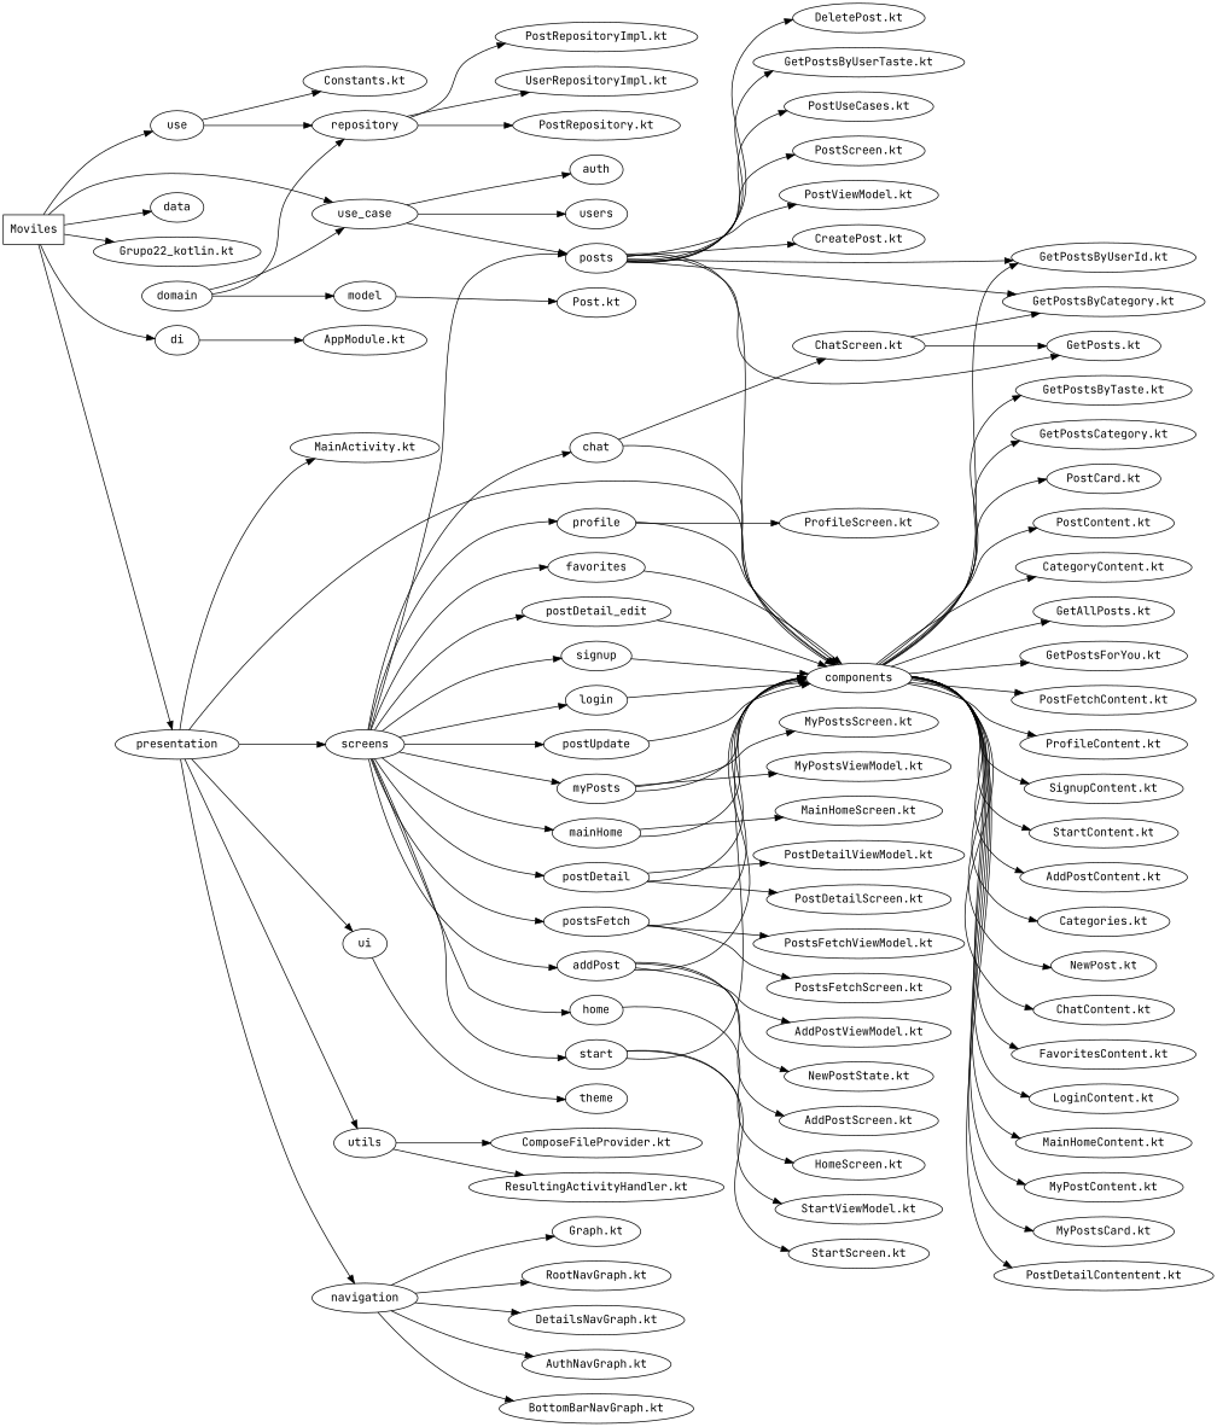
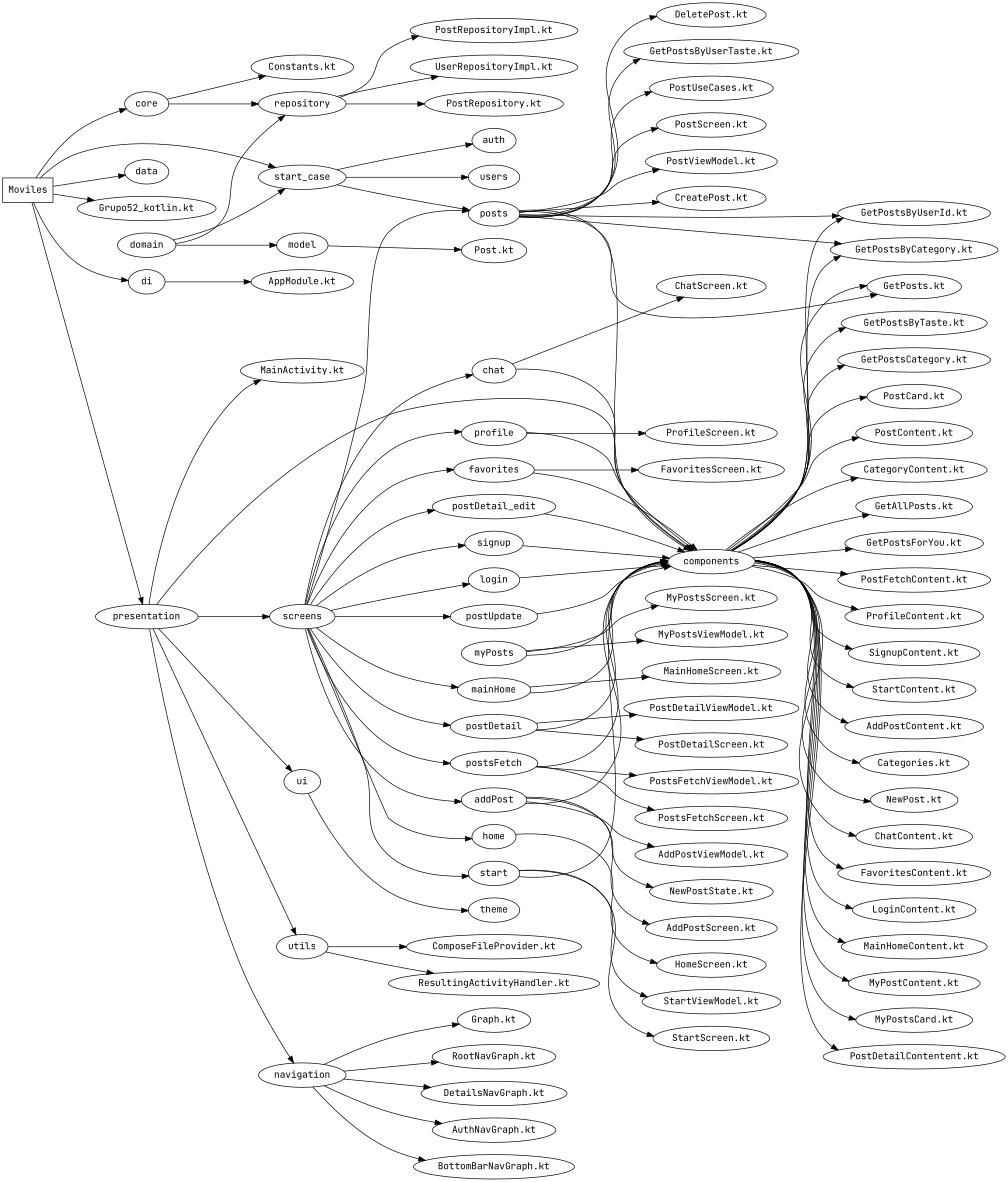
  digraph {
    fontname="JetBrains Mono"
    rankdir=LR
    node [fontname="JetBrains Mono"]
    edge [fontname="JetBrains Mono"]
    n1 [label=Moviles shape=box]
-   n2 [label=use]
+   n2 [label=core]
    n3 [label=data]
    n4 [label=di]
-   n5 [label="Grupo22_kotlin.kt"]
+   n5 [label="Grupo52_kotlin.kt"]
    n6 [label=presentation]
-   n7 [label=use_case]
+   n7 [label=start_case]
    n8 [label="Constants.kt"]
    n9 [label=repository]
    n10 [label="AppModule.kt"]
    n11 [label=domain]
    n12 [label=model]
    n13 [label=components]
    n14 [label="MainActivity.kt"]
    n15 [label=navigation]
    n16 [label=screens]
    n17 [label=ui]
    n18 [label=utils]
    n19 [label="PostRepositoryImpl.kt"]
    n20 [label="UserRepositoryImpl.kt"]
    n21 [label="PostRepository.kt"]
    n22 [label="Post.kt"]
    n23 [label=auth]
    n24 [label=posts]
    n25 [label=users]
    n26 [label="CreatePost.kt"]
    n27 [label="DeletePost.kt"]
    n28 [label="GetPosts.kt"]
    n29 [label="GetPostsByCategory.kt"]
    n30 [label="GetPostsByUserId.kt"]
    n31 [label="GetPostsByUserTaste.kt"]
    n32 [label="PostUseCases.kt"]
    n33 [label="PostScreen.kt"]
    n34 [label="PostViewModel.kt"]
    n35 [label="AddPostContent.kt"]
    n36 [label="Categories.kt"]
    n37 [label="NewPost.kt"]
    n38 [label="ChatContent.kt"]
    n39 [label="FavoritesContent.kt"]
    n40 [label="LoginContent.kt"]
    n41 [label="MainHomeContent.kt"]
    n42 [label="MyPostContent.kt"]
    n43 [label="MyPostsCard.kt"]
    n44 [label="PostDetailContentent.kt"]
    n45 [label="GetPostsByTaste.kt"]
    n46 [label="GetPostsCategory.kt"]
    n47 [label="PostCard.kt"]
    n48 [label="PostContent.kt"]
    n49 [label="CategoryContent.kt"]
    n50 [label="GetAllPosts.kt"]
    n51 [label="GetPostsForYou.kt"]
    n52 [label="PostFetchContent.kt"]
    n53 [label="ProfileContent.kt"]
    n54 [label="SignupContent.kt"]
    n55 [label="StartContent.kt"]
    n56 [label="AuthNavGraph.kt"]
    n57 [label="BottomBarNavGraph.kt"]
    n58 [label="DetailsNavGraph.kt"]
    n59 [label="Graph.kt"]
    n60 [label="RootNavGraph.kt"]
    n61 [label=addPost]
    n62 [label=chat]
    n63 [label=favorites]
    n64 [label=home]
    n65 [label=login]
    n66 [label=mainHome]
    n67 [label=myPosts]
    n68 [label=postDetail]
    n69 [label=postsFetch]
    n70 [label=postUpdate]
    n71 [label=profile]
    n72 [label=postDetail_edit]
    n73 [label=signup]
    n74 [label=start]
    n75 [label=theme]
    n76 [label="ComposeFileProvider.kt"]
    n77 [label="ResultingActivityHandler.kt"]
    n78 [label="AddPostScreen.kt"]
    n79 [label="AddPostViewModel.kt"]
    n80 [label="NewPostState.kt"]
    n81 [label="ChatScreen.kt"]
+   n82 [label="FavoritesScreen.kt"]
    n83 [label="HomeScreen.kt"]
    n84 [label="MainHomeScreen.kt"]
    n85 [label="MyPostsScreen.kt"]
    n86 [label="MyPostsViewModel.kt"]
    n87 [label="PostDetailScreen.kt"]
    n88 [label="PostDetailViewModel.kt"]
    n89 [label="PostsFetchScreen.kt"]
    n90 [label="PostsFetchViewModel.kt"]
    n91 [label="ProfileScreen.kt"]
    n92 [label="StartScreen.kt"]
    n93 [label="StartViewModel.kt"]
    n1 -> n2
    n1 -> n3
    n1 -> n4
    n1 -> n5
    n1 -> n6
    n1 -> n7
    n2 -> n8
    n2 -> n9
    n4 -> n10
    n6 -> n13
    n6 -> n14
    n6 -> n15
    n6 -> n16
    n6 -> n17
    n6 -> n18
    n7 -> n23
    n7 -> n24
    n7 -> n25
    n9 -> n19
    n9 -> n20
    n9 -> n21
    n11 -> n7
    n11 -> n9
    n11 -> n12
    n12 -> n22
-   n81 -> n28
-   n81 -> n29
+   n13 -> n28
+   n13 -> n29
    n13 -> n30
    n13 -> n35
    n13 -> n36
    n13 -> n37
    n13 -> n38
    n13 -> n39
    n13 -> n40
    n13 -> n41
    n13 -> n42
    n13 -> n43
    n13 -> n44
    n13 -> n45
    n13 -> n46
    n13 -> n47
    n13 -> n48
    n13 -> n49
    n13 -> n50
    n13 -> n51
    n13 -> n52
    n13 -> n53
    n13 -> n54
    n13 -> n55
    n15 -> n56
    n15 -> n57
    n15 -> n58
    n15 -> n59
    n15 -> n60
    n16 -> n24
    n16 -> n61
    n16 -> n62
    n16 -> n63
    n16 -> n64
    n16 -> n65
    n16 -> n66
-   n16 -> n67
    n16 -> n68
    n16 -> n69
    n16 -> n70
    n16 -> n71
    n16 -> n72
    n16 -> n73
    n16 -> n74
    n17 -> n75
    n18 -> n76
    n18 -> n77
    n24 -> n13
    n24 -> n26
    n24 -> n27
    n24 -> n28
    n24 -> n29
    n24 -> n30
    n24 -> n31
    n24 -> n32
    n24 -> n33
    n24 -> n34
    n61 -> n13
    n61 -> n78
    n61 -> n79
    n61 -> n80
    n62 -> n13
    n62 -> n81
    n63 -> n13
+   n63 -> n82
    n64 -> n83
    n65 -> n13
    n66 -> n13
    n66 -> n84
    n67 -> n13
    n67 -> n85
    n67 -> n86
    n68 -> n13
    n68 -> n87
    n68 -> n88
    n69 -> n13
    n69 -> n89
    n69 -> n90
    n70 -> n13
    n71 -> n13
    n71 -> n91
    n72 -> n13
    n73 -> n13
    n74 -> n13
    n74 -> n92
    n74 -> n93
  }
